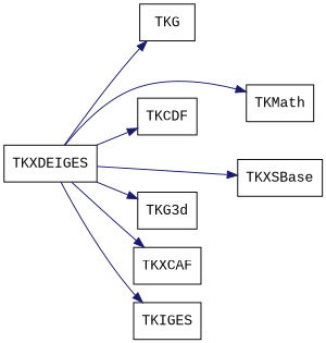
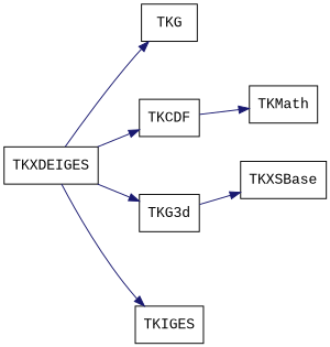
  digraph {
    aspect=1
    fontname="Liberation Mono"
    rankdir=LR
    node [fontname="Liberation Mono" shape=box]
    edge [color=midnightblue fontname="Liberation Mono" style=solid]
    n1 [label=TKG]
    TKXDEIGES
    TKMath
    TKXSBase
    TKCDF
    TKG3d
-   TKXCAF
    TKIGES
    TKXDEIGES -> n1
-   TKXDEIGES -> TKMath
-   TKXDEIGES -> TKXSBase
+   TKCDF -> TKMath
+   TKG3d -> TKXSBase
    TKXDEIGES -> TKCDF
    TKXDEIGES -> TKG3d
-   TKXDEIGES -> TKXCAF
    TKXDEIGES -> TKIGES
  }
